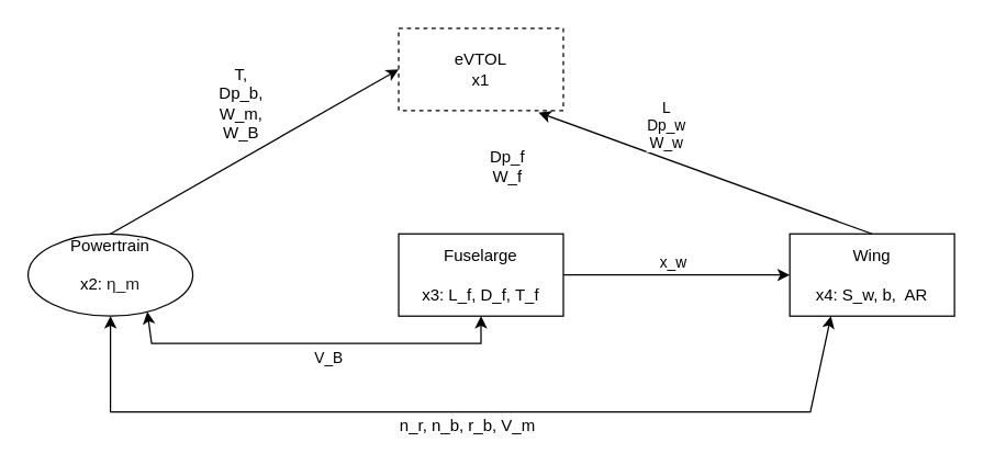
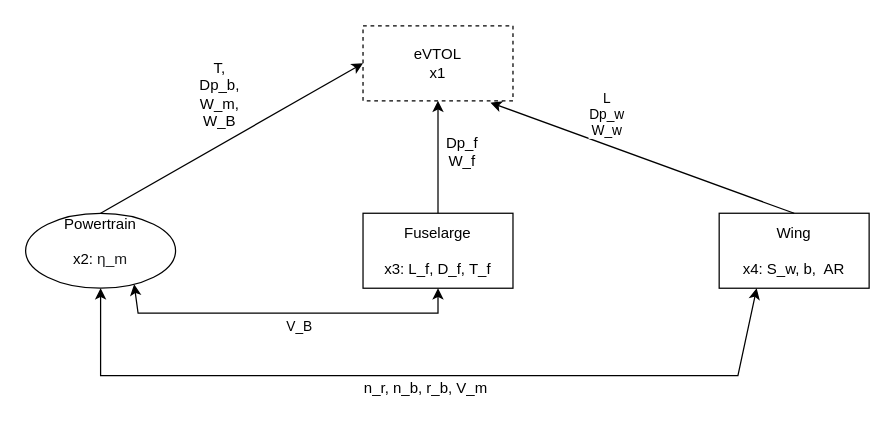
  <mxCell id="0" />
  <mxCell id="1" parent="0" />
  <mxCell id="2" value="eVTOL&lt;br&gt;x1" style="rounded=0;whiteSpace=wrap;html=1;fillColor=none;dashed=1;" parent="1" vertex="1"><mxGeometry x="290" y="20" width="120" height="60" as="geometry" /></mxCell>
  <mxCell id="3" value="Wing&lt;br&gt;&lt;br&gt;x4: S_w, b,&amp;nbsp; AR" style="rounded=0;whiteSpace=wrap;html=1;fillColor=none;" vertex="1" parent="1"><mxGeometry x="575" y="170" width="120" height="60" as="geometry" /></mxCell>
  <mxCell id="4" value="Powertrain&lt;br&gt;&lt;br&gt;x2:&amp;nbsp;&lt;span style=&quot;color: rgb(32, 33, 34); font-family: sans-serif; font-size: 12.32px; text-align: left;&quot;&gt;η_m&lt;/span&gt;&lt;br&gt;&amp;nbsp;" style="ellipse;whiteSpace=wrap;html=1;fillColor=none;" vertex="1" parent="1"><mxGeometry x="20" y="170" width="120" height="60" as="geometry" /></mxCell>
+ <mxCell id="5" value="" style="edgeStyle=orthogonalEdgeStyle;rounded=0;orthogonalLoop=1;jettySize=auto;html=1;" edge="1" parent="1" source="6" target="2"><mxGeometry relative="1" as="geometry" /></mxCell>
  <mxCell id="6" value="Fuselarge&lt;br&gt;&lt;br&gt;x3: L_f, D_f, T_f&lt;span style=&quot;color: rgb(32, 33, 34); font-family: sans-serif; font-size: 12.32px; text-align: left;&quot;&gt;&lt;br&gt;&lt;/span&gt;" style="rounded=0;whiteSpace=wrap;html=1;fillColor=none;" vertex="1" parent="1"><mxGeometry x="290" y="170" width="120" height="60" as="geometry" /></mxCell>
- <mxCell id="7" value="" style="endArrow=classic;html=1;rounded=0;exitX=1;exitY=0.5;exitDx=0;exitDy=0;entryX=0;entryY=0.5;entryDx=0;entryDy=0;" edge="1" parent="1" source="6" target="3"><mxGeometry width="50" height="50" relative="1" as="geometry"><mxPoint x="340" y="290" as="sourcePoint" /><mxPoint x="390" y="240" as="targetPoint" /></mxGeometry></mxCell>
- <mxCell id="8" value="x_w" style="edgeLabel;html=1;align=center;verticalAlign=middle;resizable=0;points=[];" vertex="1" connectable="0" parent="7"><mxGeometry x="0.173" y="-1" relative="1" as="geometry"><mxPoint x="-18" y="-11" as="offset" /></mxGeometry></mxCell>
  <mxCell id="9" value="Dp_f&lt;br&gt;W_f" style="text;html=1;align=center;verticalAlign=middle;resizable=0;points=[];autosize=1;strokeColor=none;fillColor=none;" vertex="1" parent="1"><mxGeometry x="344" y="101" width="50" height="40" as="geometry" /></mxCell>
  <mxCell id="10" value="" style="endArrow=classic;html=1;rounded=0;exitX=0.5;exitY=0;exitDx=0;exitDy=0;entryX=0.85;entryY=1.025;entryDx=0;entryDy=0;entryPerimeter=0;" edge="1" parent="1" source="3" target="2"><mxGeometry width="50" height="50" relative="1" as="geometry"><mxPoint x="340" y="280" as="sourcePoint" /><mxPoint x="390" y="230" as="targetPoint" /></mxGeometry></mxCell>
  <mxCell id="11" value="L&lt;br&gt;Dp_w&lt;br&gt;W_w" style="edgeLabel;html=1;align=center;verticalAlign=middle;resizable=0;points=[];" vertex="1" connectable="0" parent="10"><mxGeometry x="0.465" y="-3" relative="1" as="geometry"><mxPoint x="26" y="-12" as="offset" /></mxGeometry></mxCell>
  <mxCell id="12" value="" style="endArrow=classic;startArrow=classic;html=1;rounded=0;exitX=0.75;exitY=1;exitDx=0;exitDy=0;entryX=0.5;entryY=1;entryDx=0;entryDy=0;" edge="1" parent="1" source="4" target="6"><mxGeometry width="50" height="50" relative="1" as="geometry"><mxPoint x="340" y="270" as="sourcePoint" /><mxPoint x="390" y="220" as="targetPoint" /><Array as="points"><mxPoint x="110" y="250" /><mxPoint x="350" y="250" /></Array></mxGeometry></mxCell>
  <mxCell id="13" value="V_B&lt;br&gt;" style="edgeLabel;html=1;align=center;verticalAlign=middle;resizable=0;points=[];" vertex="1" connectable="0" parent="12"><mxGeometry x="0.143" y="3" relative="1" as="geometry"><mxPoint x="-10" y="13" as="offset" /></mxGeometry></mxCell>
  <mxCell id="14" value="" style="endArrow=classic;startArrow=classic;html=1;rounded=0;exitX=0.5;exitY=1;exitDx=0;exitDy=0;entryX=0.25;entryY=1;entryDx=0;entryDy=0;" edge="1" parent="1" source="4" target="3"><mxGeometry width="50" height="50" relative="1" as="geometry"><mxPoint x="340" y="260" as="sourcePoint" /><mxPoint x="390" y="210" as="targetPoint" /><Array as="points"><mxPoint x="80" y="300" /><mxPoint x="590" y="300" /></Array></mxGeometry></mxCell>
  <mxCell id="15" value="n_r, n_b, r_b, V_m" style="text;html=1;align=center;verticalAlign=middle;resizable=0;points=[];autosize=1;strokeColor=none;fillColor=none;" vertex="1" parent="1"><mxGeometry x="280" y="295" width="120" height="30" as="geometry" /></mxCell>
  <mxCell id="16" value="" style="endArrow=classic;html=1;rounded=0;exitX=0.5;exitY=0;exitDx=0;exitDy=0;entryX=0;entryY=0.5;entryDx=0;entryDy=0;" edge="1" parent="1" source="4" target="2"><mxGeometry width="50" height="50" relative="1" as="geometry"><mxPoint x="340" y="260" as="sourcePoint" /><mxPoint x="390" y="210" as="targetPoint" /></mxGeometry></mxCell>
  <mxCell id="17" value="T,&lt;br&gt;Dp_b,&lt;br&gt;W_m,&lt;br&gt;W_B" style="text;html=1;align=center;verticalAlign=middle;resizable=0;points=[];autosize=1;strokeColor=none;fillColor=none;" vertex="1" parent="1"><mxGeometry x="145" y="40" width="60" height="70" as="geometry" /></mxCell>
